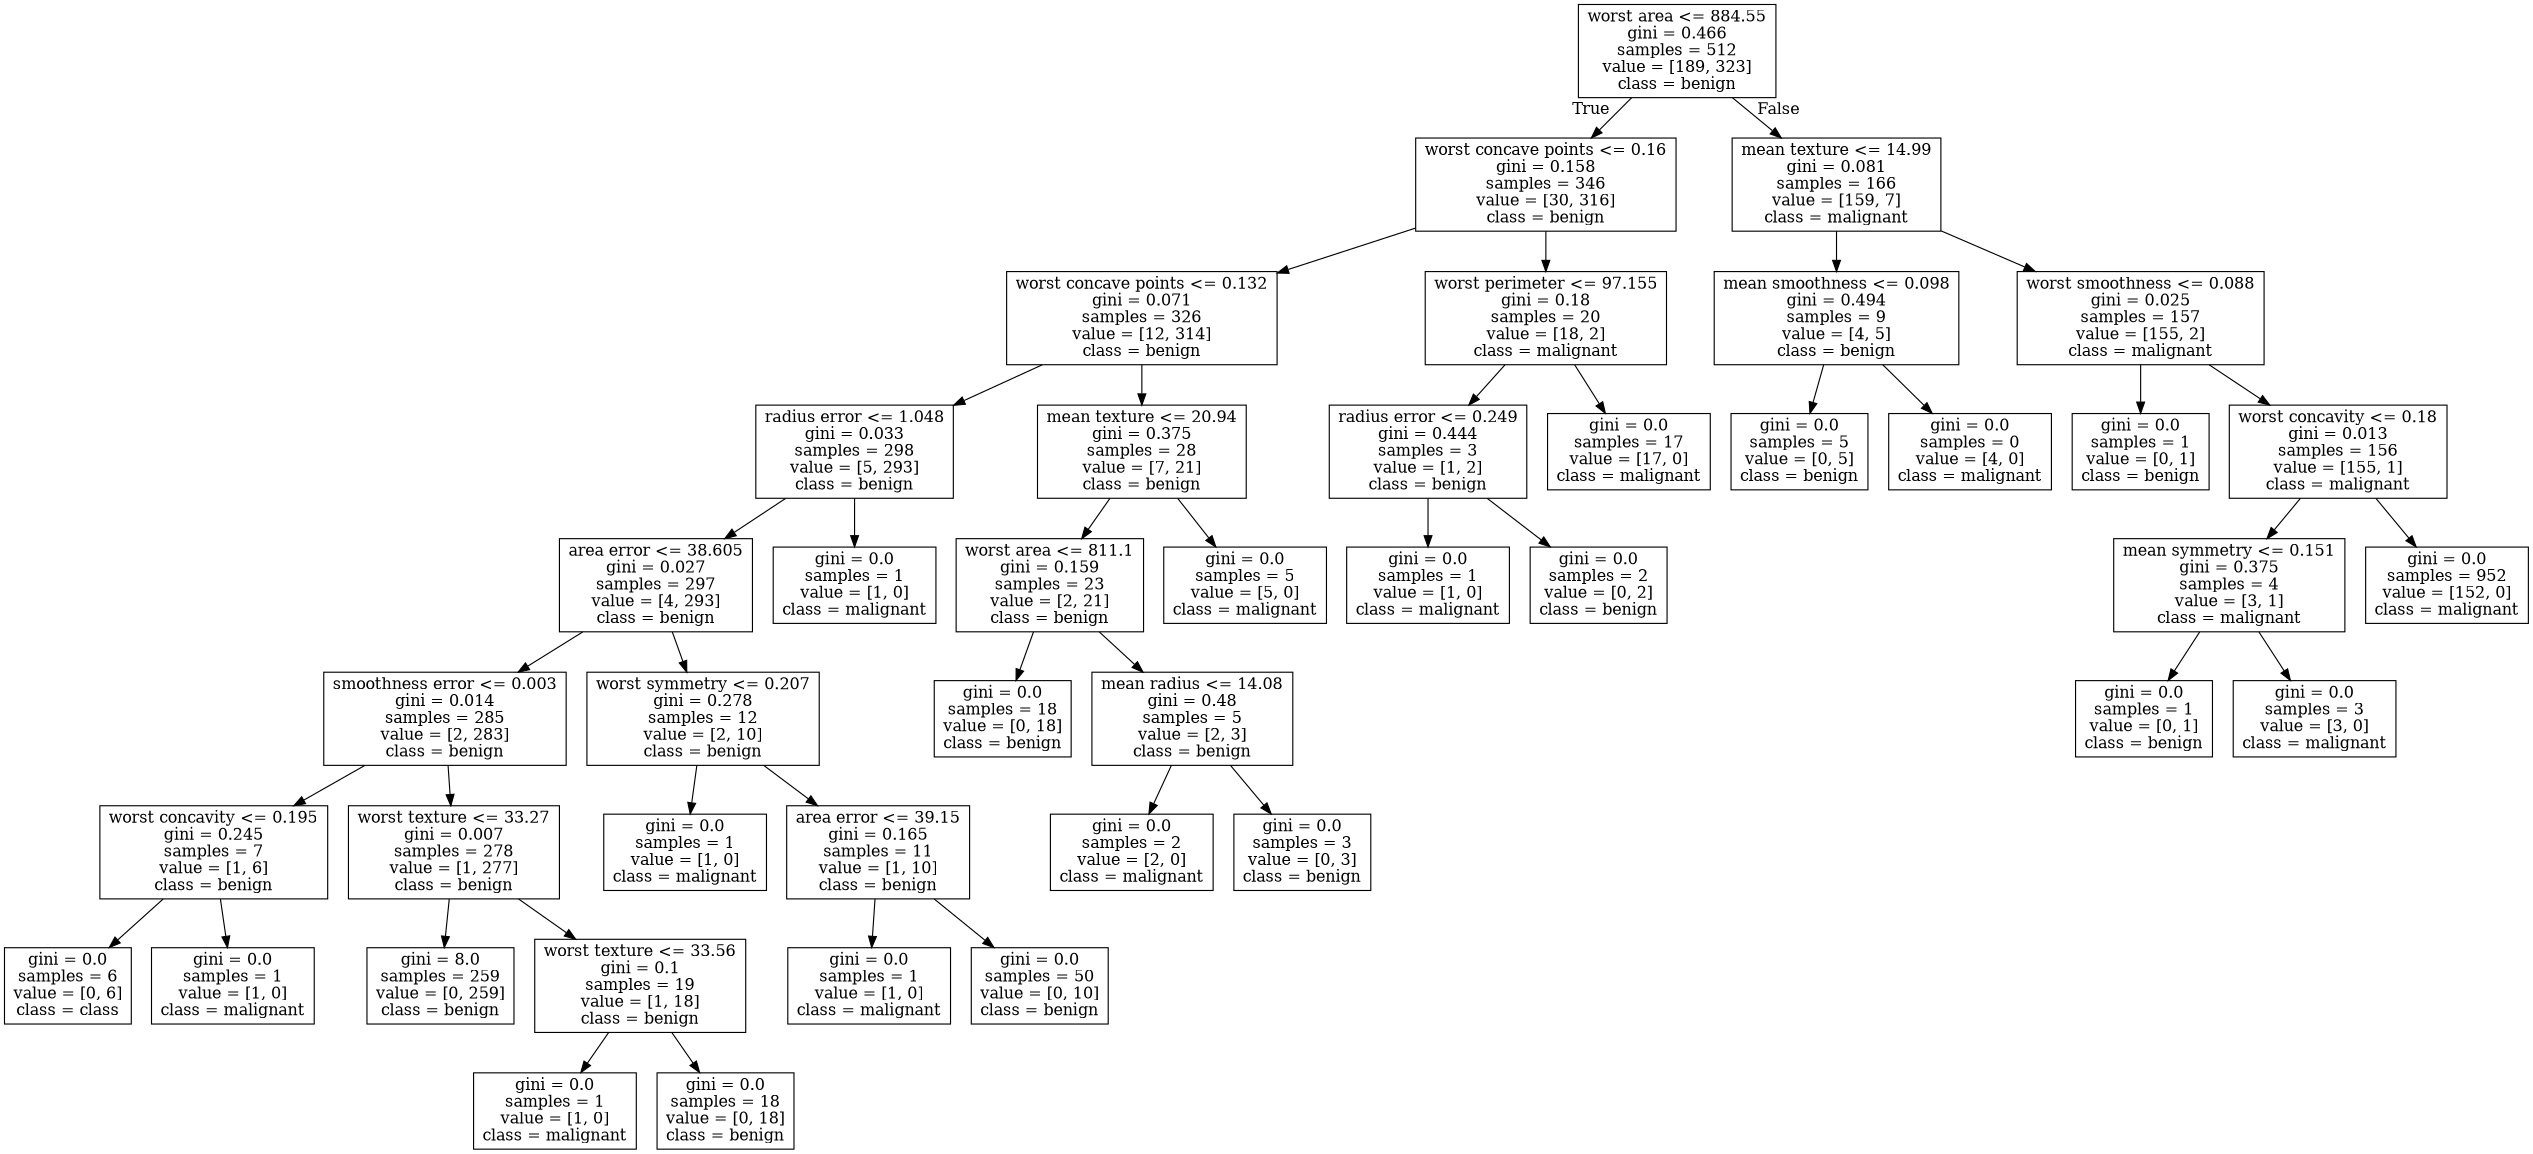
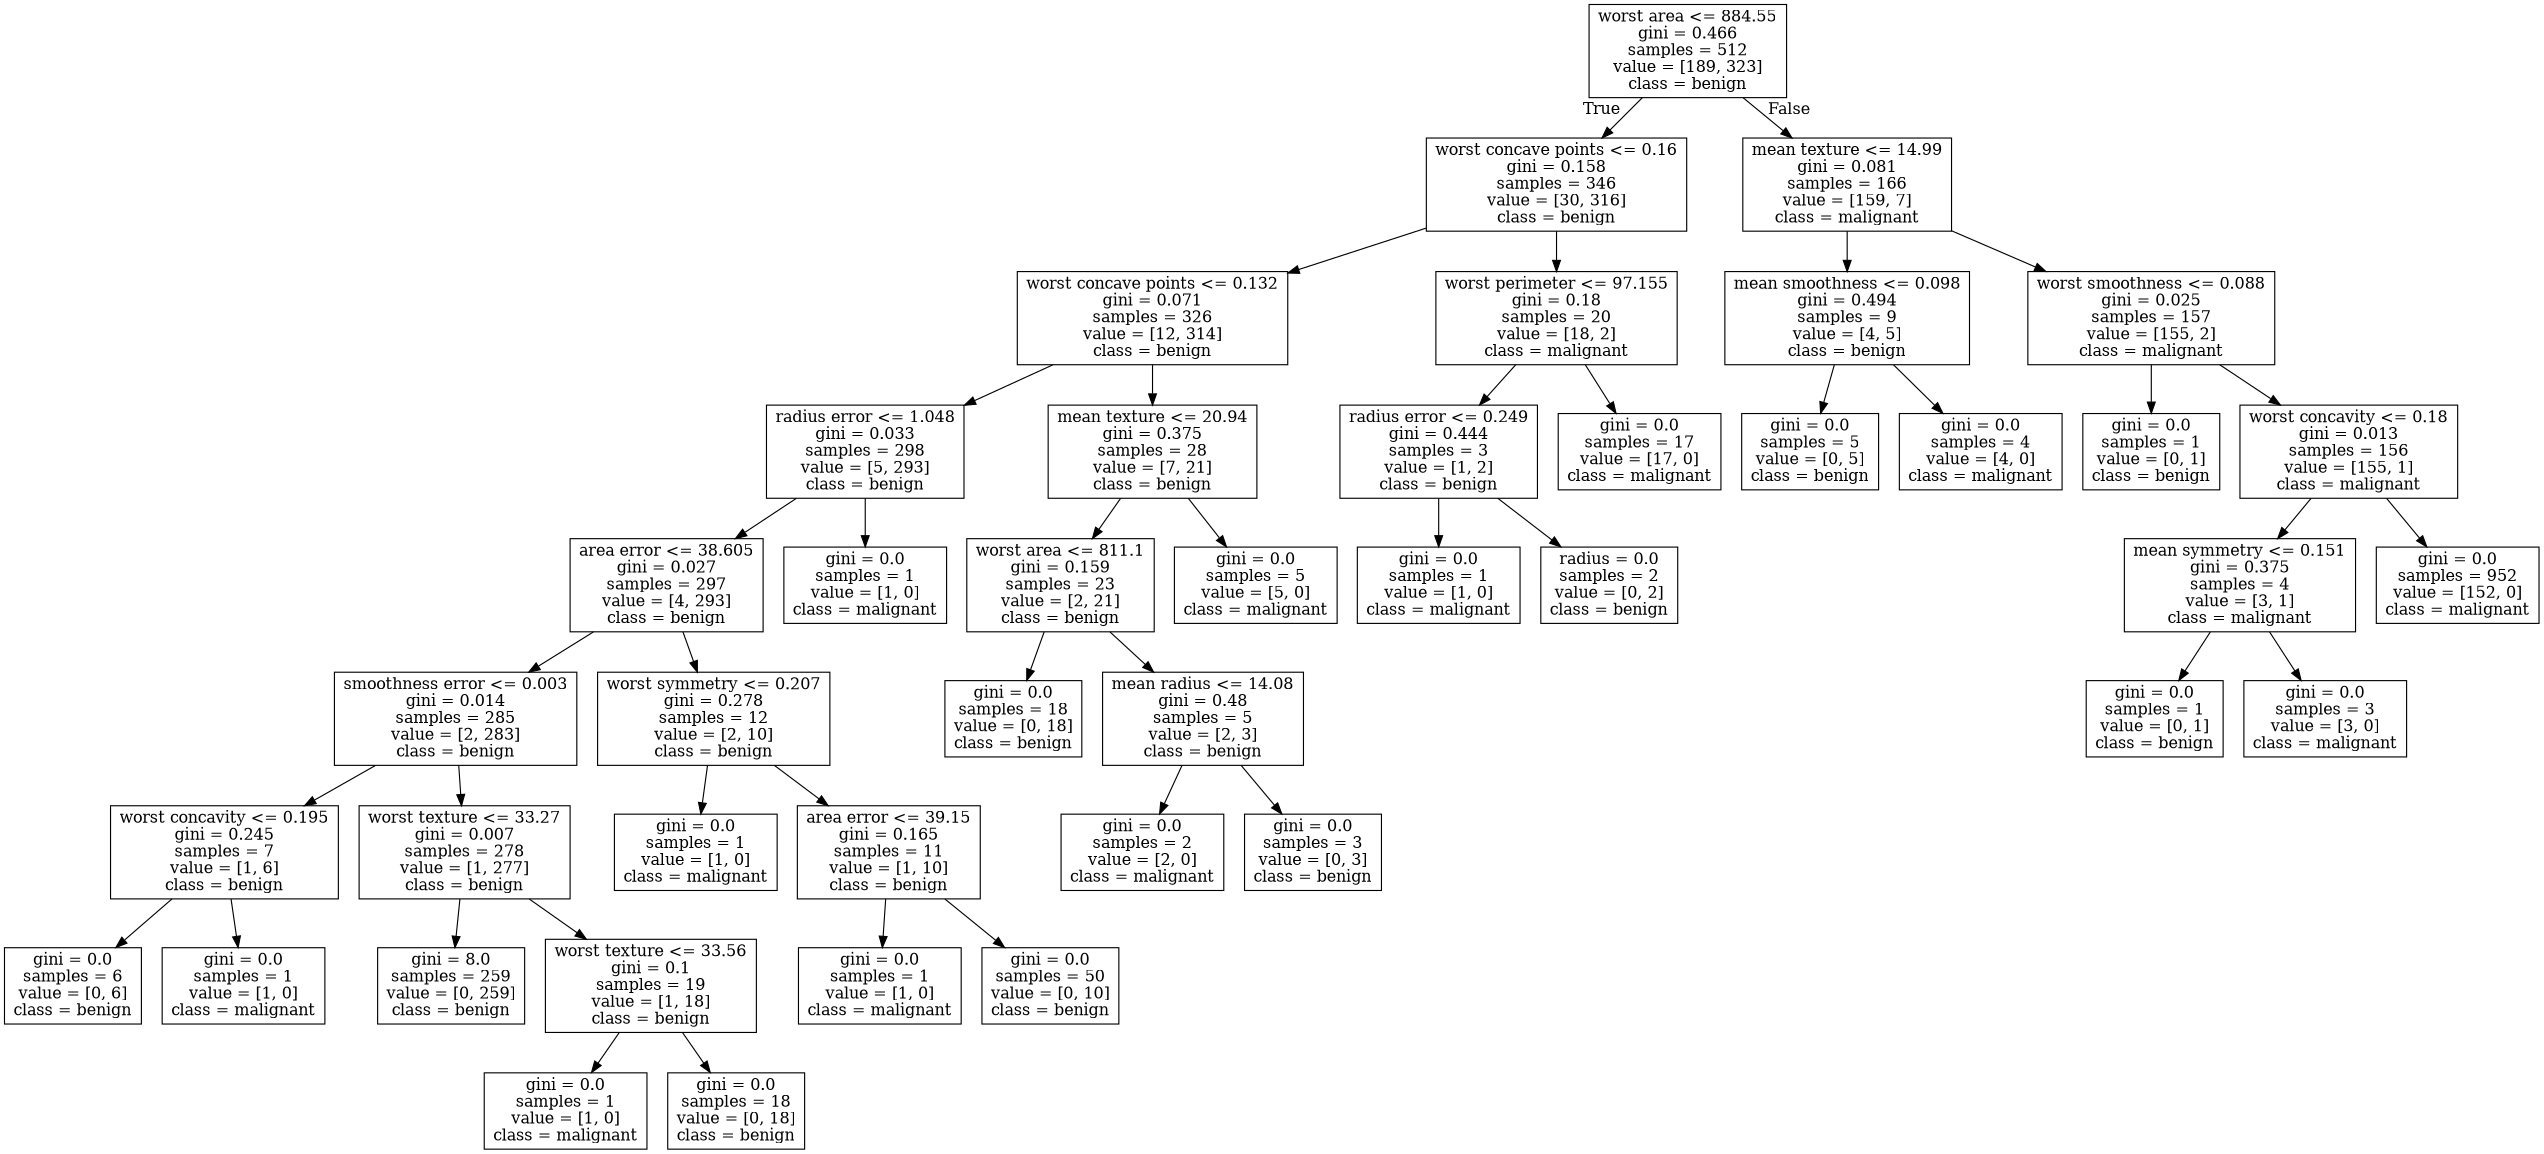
  digraph {
    node [shape=box]
    n1 [label="worst area <= 884.55\ngini = 0.466\nsamples = 512\nvalue = [189, 323]\nclass = benign"]
    n2 [label="worst concave points <= 0.16\ngini = 0.158\nsamples = 346\nvalue = [30, 316]\nclass = benign"]
    n3 [label="mean texture <= 14.99\ngini = 0.081\nsamples = 166\nvalue = [159, 7]\nclass = malignant"]
    n4 [label="worst concave points <= 0.132\ngini = 0.071\nsamples = 326\nvalue = [12, 314]\nclass = benign"]
    n5 [label="worst perimeter <= 97.155\ngini = 0.18\nsamples = 20\nvalue = [18, 2]\nclass = malignant"]
    n6 [label="mean smoothness <= 0.098\ngini = 0.494\nsamples = 9\nvalue = [4, 5]\nclass = benign"]
    n7 [label="worst smoothness <= 0.088\ngini = 0.025\nsamples = 157\nvalue = [155, 2]\nclass = malignant"]
    n8 [label="radius error <= 1.048\ngini = 0.033\nsamples = 298\nvalue = [5, 293]\nclass = benign"]
    n9 [label="mean texture <= 20.94\ngini = 0.375\nsamples = 28\nvalue = [7, 21]\nclass = benign"]
    n10 [label="radius error <= 0.249\ngini = 0.444\nsamples = 3\nvalue = [1, 2]\nclass = benign"]
    n11 [label="gini = 0.0\nsamples = 17\nvalue = [17, 0]\nclass = malignant"]
    n12 [label="area error <= 38.605\ngini = 0.027\nsamples = 297\nvalue = [4, 293]\nclass = benign"]
    n13 [label="gini = 0.0\nsamples = 1\nvalue = [1, 0]\nclass = malignant"]
    n14 [label="worst area <= 811.1\ngini = 0.159\nsamples = 23\nvalue = [2, 21]\nclass = benign"]
    n15 [label="gini = 0.0\nsamples = 5\nvalue = [5, 0]\nclass = malignant"]
    n16 [label="smoothness error <= 0.003\ngini = 0.014\nsamples = 285\nvalue = [2, 283]\nclass = benign"]
    n17 [label="worst symmetry <= 0.207\ngini = 0.278\nsamples = 12\nvalue = [2, 10]\nclass = benign"]
    n18 [label="worst concavity <= 0.195\ngini = 0.245\nsamples = 7\nvalue = [1, 6]\nclass = benign"]
    n19 [label="worst texture <= 33.27\ngini = 0.007\nsamples = 278\nvalue = [1, 277]\nclass = benign"]
    n20 [label="gini = 0.0\nsamples = 1\nvalue = [1, 0]\nclass = malignant"]
    n21 [label="area error <= 39.15\ngini = 0.165\nsamples = 11\nvalue = [1, 10]\nclass = benign"]
-   n22 [label="gini = 0.0\nsamples = 6\nvalue = [0, 6]\nclass = class"]
+   n22 [label="gini = 0.0\nsamples = 6\nvalue = [0, 6]\nclass = benign"]
    n23 [label="gini = 0.0\nsamples = 1\nvalue = [1, 0]\nclass = malignant"]
    n24 [label="gini = 8.0\nsamples = 259\nvalue = [0, 259]\nclass = benign"]
    n25 [label="worst texture <= 33.56\ngini = 0.1\nsamples = 19\nvalue = [1, 18]\nclass = benign"]
    n26 [label="gini = 0.0\nsamples = 1\nvalue = [1, 0]\nclass = malignant"]
    n27 [label="gini = 0.0\nsamples = 18\nvalue = [0, 18]\nclass = benign"]
    n28 [label="gini = 0.0\nsamples = 1\nvalue = [1, 0]\nclass = malignant"]
    n29 [label="gini = 0.0\nsamples = 50\nvalue = [0, 10]\nclass = benign"]
    n30 [label="gini = 0.0\nsamples = 18\nvalue = [0, 18]\nclass = benign"]
    n31 [label="mean radius <= 14.08\ngini = 0.48\nsamples = 5\nvalue = [2, 3]\nclass = benign"]
    n32 [label="gini = 0.0\nsamples = 2\nvalue = [2, 0]\nclass = malignant"]
    n33 [label="gini = 0.0\nsamples = 3\nvalue = [0, 3]\nclass = benign"]
    n34 [label="gini = 0.0\nsamples = 1\nvalue = [1, 0]\nclass = malignant"]
-   n35 [label="gini = 0.0\nsamples = 2\nvalue = [0, 2]\nclass = benign"]
+   n35 [label="radius = 0.0\nsamples = 2\nvalue = [0, 2]\nclass = benign"]
    n36 [label="gini = 0.0\nsamples = 5\nvalue = [0, 5]\nclass = benign"]
-   n37 [label="gini = 0.0\nsamples = 0\nvalue = [4, 0]\nclass = malignant"]
+   n37 [label="gini = 0.0\nsamples = 4\nvalue = [4, 0]\nclass = malignant"]
    n38 [label="gini = 0.0\nsamples = 1\nvalue = [0, 1]\nclass = benign"]
    n39 [label="worst concavity <= 0.18\ngini = 0.013\nsamples = 156\nvalue = [155, 1]\nclass = malignant"]
    n40 [label="mean symmetry <= 0.151\ngini = 0.375\nsamples = 4\nvalue = [3, 1]\nclass = malignant"]
    n41 [label="gini = 0.0\nsamples = 952\nvalue = [152, 0]\nclass = malignant"]
    n42 [label="gini = 0.0\nsamples = 1\nvalue = [0, 1]\nclass = benign"]
    n43 [label="gini = 0.0\nsamples = 3\nvalue = [3, 0]\nclass = malignant"]
    n1 -> n2 [headlabel=True labelangle=45 labeldistance=2.5]
    n1 -> n3 [headlabel=False labelangle=-45 labeldistance=2.5]
    n2 -> n4
    n2 -> n5
    n3 -> n6
    n3 -> n7
    n4 -> n8
    n4 -> n9
    n5 -> n10
    n5 -> n11
    n6 -> n36
    n6 -> n37
    n7 -> n38
    n7 -> n39
    n8 -> n12
    n8 -> n13
    n9 -> n14
    n9 -> n15
    n10 -> n34
    n10 -> n35
    n12 -> n16
    n12 -> n17
    n14 -> n30
    n14 -> n31
    n16 -> n18
    n16 -> n19
    n17 -> n20
    n17 -> n21
    n18 -> n22
    n18 -> n23
    n19 -> n24
    n19 -> n25
    n21 -> n28
    n21 -> n29
    n25 -> n26
    n25 -> n27
    n31 -> n32
    n31 -> n33
    n39 -> n40
    n39 -> n41
    n40 -> n42
    n40 -> n43
  }
